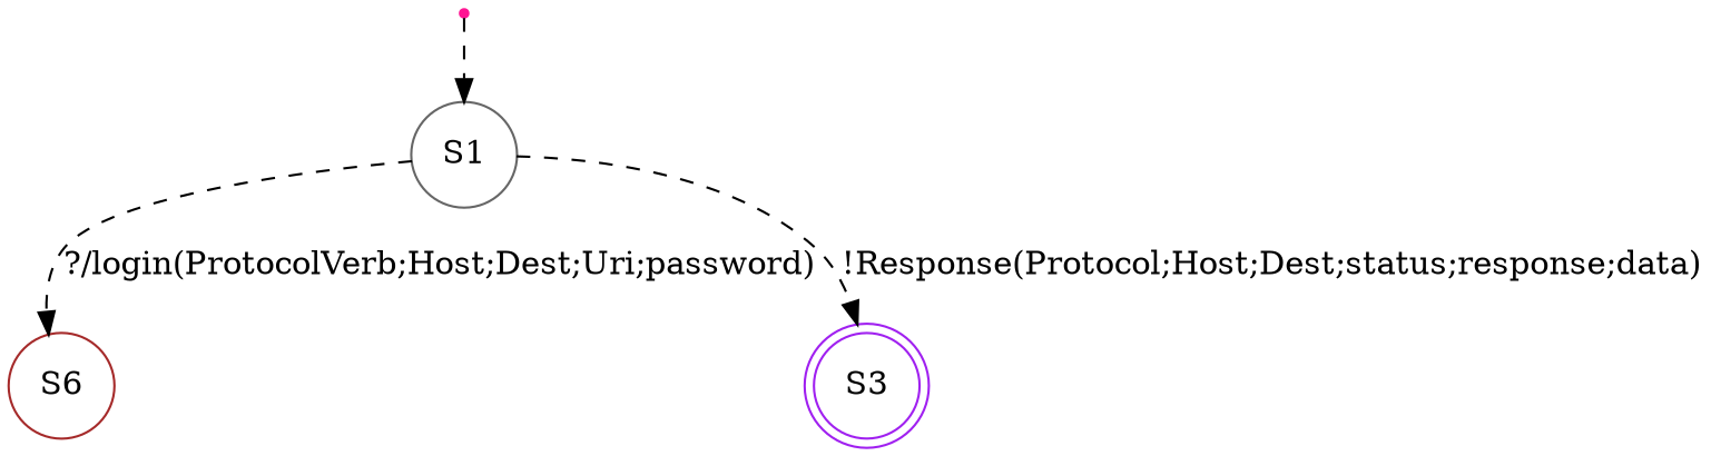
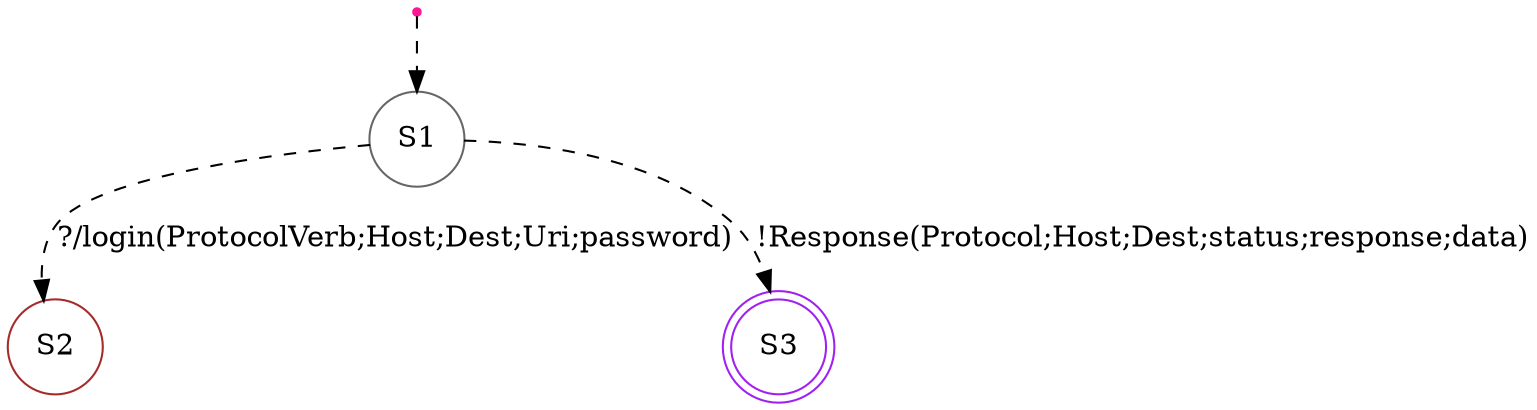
  digraph {
    fontname="DejaVu Serif"
    node [fontname="DejaVu Serif" shape=circle]
    edge [fontname="DejaVu Serif" style=dashed]
    S00 [color=deeppink shape=point]
    n2 [color=gray40 label=S1]
-   n3 [color=brown label=S6]
+   n3 [color=brown label=S2]
    n4 [color=purple label=S3 shape=doublecircle]
    S00 -> n2
    n2 -> n3 [label="?/login(ProtocolVerb;Host;Dest;Uri;password)"]
    n2 -> n4 [label="!Response(Protocol;Host;Dest;status;response;data)"]
  }
